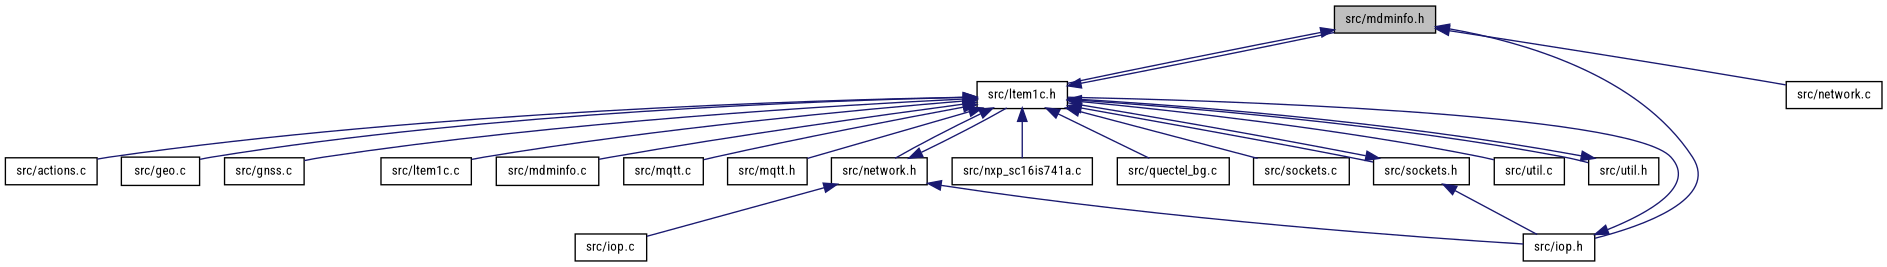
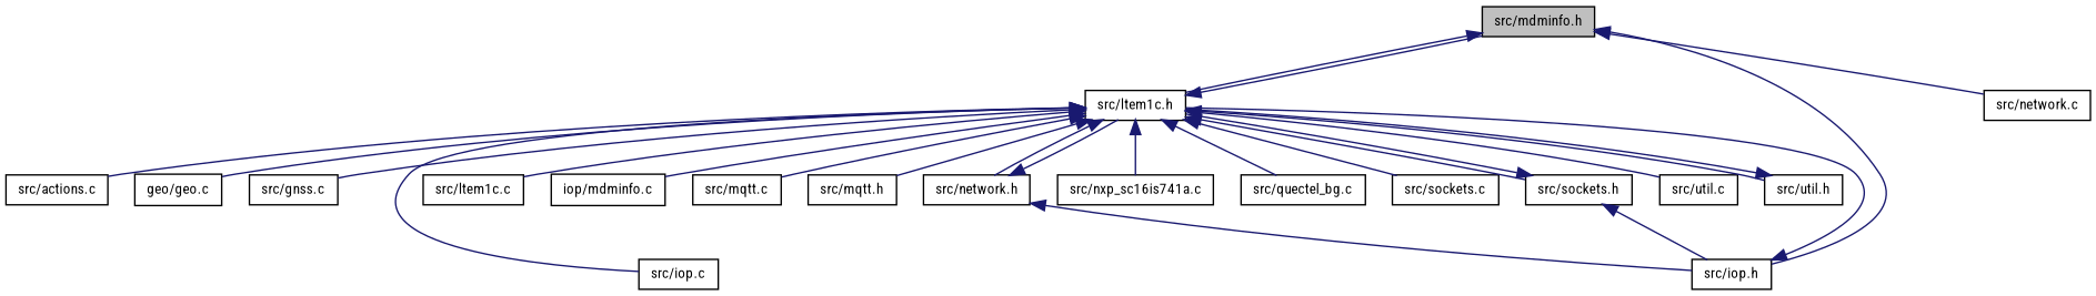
  digraph {
    fontname="Roboto Condensed"
    node [color=black fillcolor=white fontname="Roboto Condensed" fontsize=10 shape=record style=filled]
    edge [color=midnightblue dir=back fontname="Roboto Condensed" fontsize=10 labelfontname=Helvetica labelfontsize=10 style=solid]
    n1 [fillcolor=grey75 fontcolor=black height=0.2 label="src/mdminfo.h" width=0.4]
    n2 [height=0.2 label="src/ltem1c.h" width=0.4]
    n3 [height=0.2 label="src/iop.h" width=0.4]
    n4 [height=0.2 label="src/network.c" width=0.4]
    n5 [height=0.2 label="src/actions.c" width=0.4]
-   n6 [height=0.2 label="src/geo.c" width=0.4]
+   n6 [height=0.2 label="geo/geo.c" width=0.4]
    n7 [height=0.2 label="src/gnss.c" width=0.4]
    n8 [height=0.2 label="src/iop.c" width=0.4]
    n9 [height=0.2 label="src/ltem1c.c" width=0.4]
-   n10 [height=0.2 label="src/mdminfo.c" width=0.4]
+   n10 [height=0.2 label="iop/mdminfo.c" width=0.4]
    n11 [height=0.2 label="src/mqtt.c" width=0.4]
    n12 [height=0.2 label="src/mqtt.h" width=0.4]
    n13 [height=0.2 label="src/network.h" width=0.4]
    n14 [height=0.2 label="src/nxp_sc16is741a.c" width=0.4]
    n15 [height=0.2 label="src/quectel_bg.c" width=0.4]
    n16 [height=0.2 label="src/sockets.c" width=0.4]
    n17 [height=0.2 label="src/sockets.h" width=0.4]
    n18 [height=0.2 label="src/util.c" width=0.4]
    n19 [height=0.2 label="src/util.h" width=0.4]
    n1 -> n2
    n1 -> n3
    n1 -> n4
    n2 -> n1
    n2 -> n5
    n2 -> n6
    n2 -> n7
-   n13 -> n8
+   n2 -> n8
    n2 -> n9
    n2 -> n10
    n2 -> n11
    n2 -> n12
    n2 -> n13
    n2 -> n14
    n2 -> n15
    n2 -> n16
    n2 -> n17
    n2 -> n18
    n2 -> n19
    n3 -> n2
    n13 -> n2
    n13 -> n3
    n17 -> n2
    n17 -> n3
    n19 -> n2
  }
